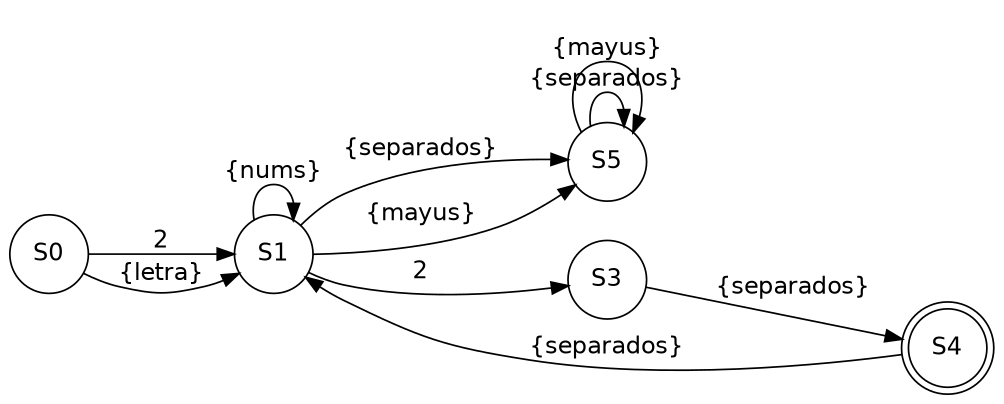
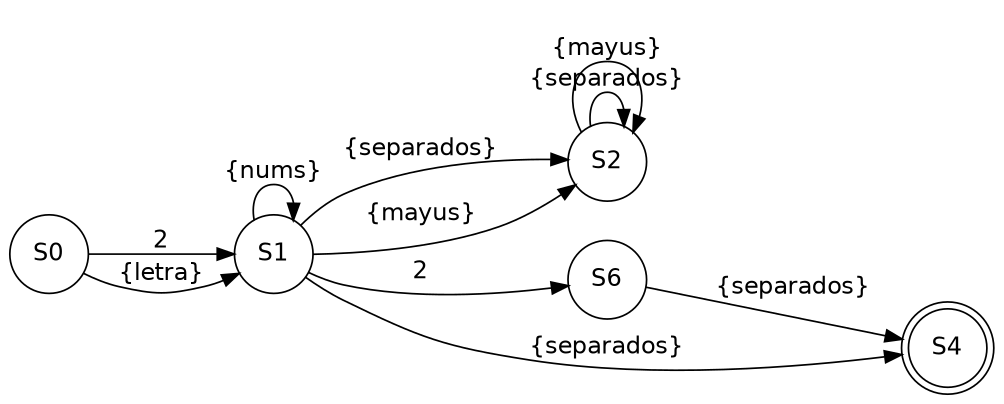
  digraph {
    fontname="DejaVu Sans"
    rankdir=LR
    node [fontname="DejaVu Sans" shape=circle]
    edge [fontname="DejaVu Sans"]
    n1 [label=S0]
    n2 [label=S1]
-   n3 [label=S5]
-   n4 [label=S3]
+   n3 [label=S2]
+   n4 [label=S6]
    n5 [label=S4 shape=doublecircle]
    n1 -> n2 [label=2]
    n1 -> n2 [label="{letra}"]
    n2 -> n2 [label="{nums}"]
    n2 -> n3 [label="{separados}"]
    n2 -> n3 [label="{mayus}"]
    n2 -> n4 [label=2]
-   n5 -> n2 [label="{separados}"]
+   n2 -> n5 [label="{separados}"]
    n3 -> n3 [label="{separados}"]
    n3 -> n3 [label="{mayus}"]
    n4 -> n5 [label="{separados}"]
  }
